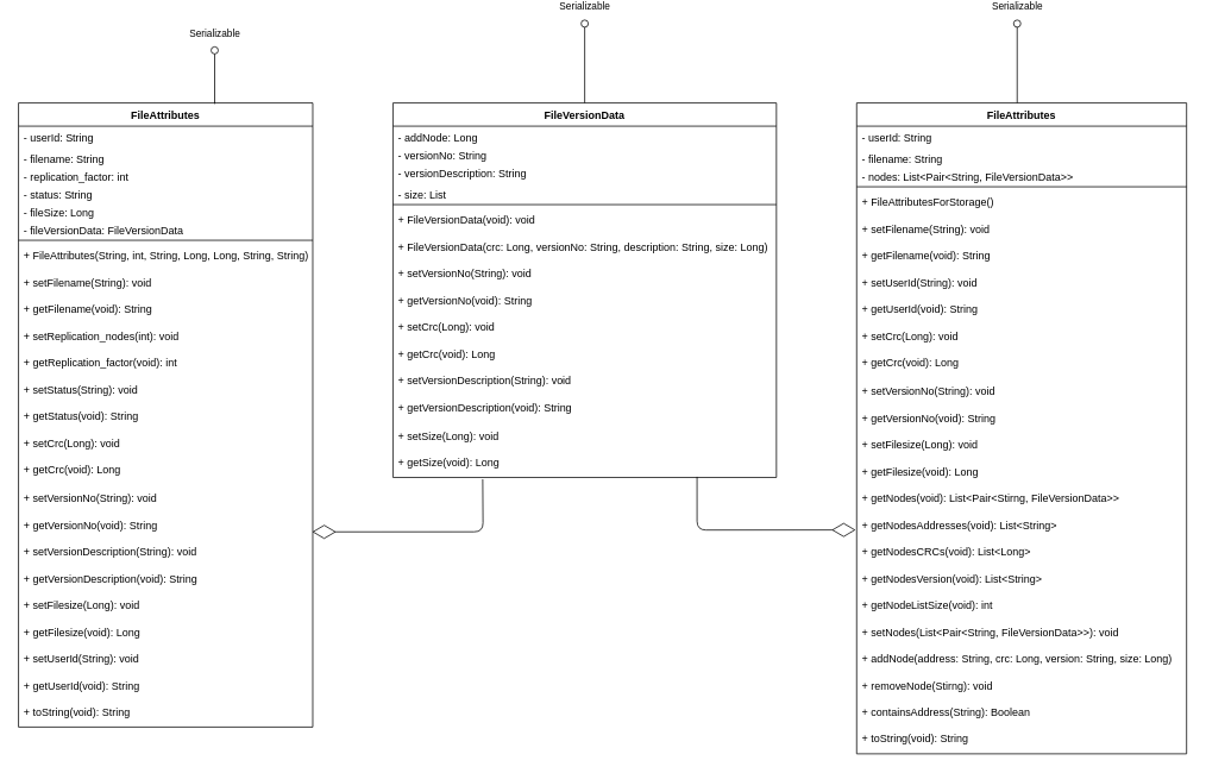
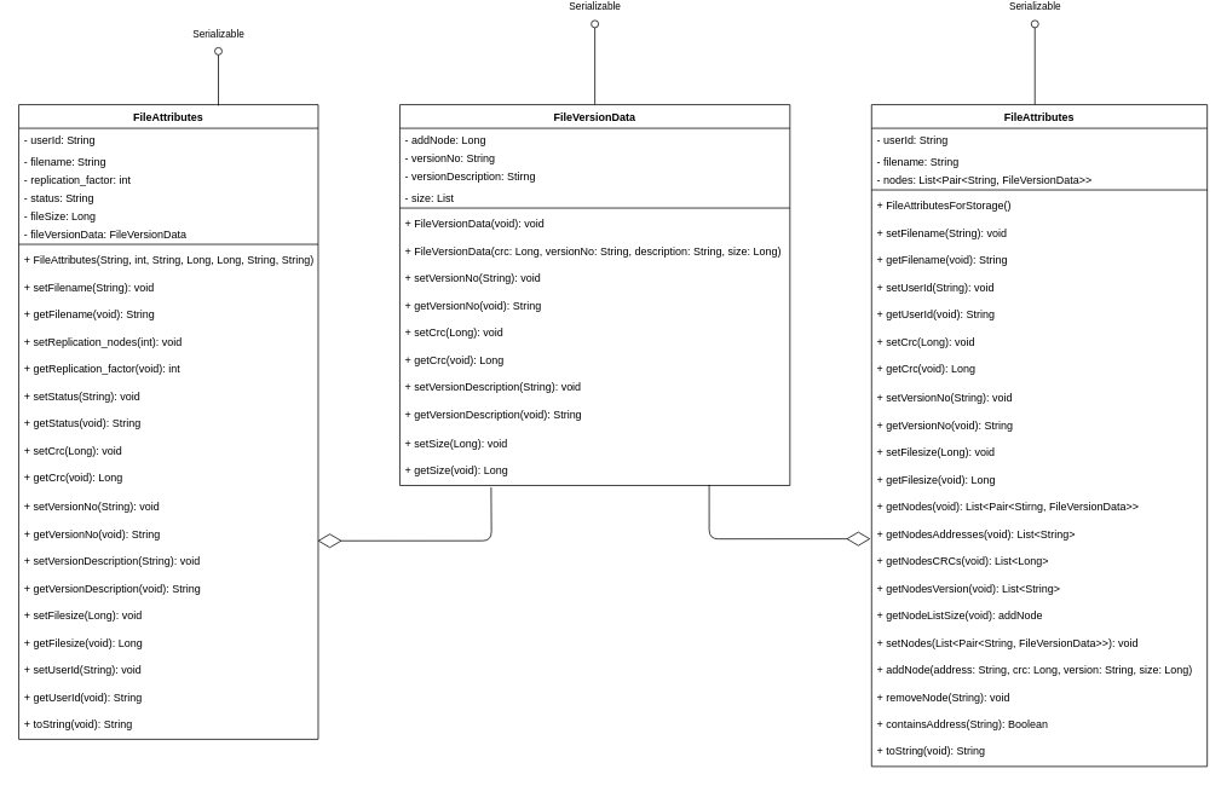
  <mxCell id="0" />
  <mxCell id="1" parent="0" />
  <mxCell id="2" value="FileVersionData" style="swimlane;fontStyle=1;align=center;verticalAlign=top;childLayout=stackLayout;horizontal=1;startSize=26;horizontalStack=0;resizeParent=1;resizeParentMax=0;resizeLast=0;collapsible=1;marginBottom=0;" vertex="1" parent="1"><mxGeometry x="440" y="109" width="430" height="420" as="geometry"><mxRectangle x="100" y="140" width="140" height="26" as="alternateBounds" /></mxGeometry></mxCell>
  <mxCell id="3" value="- addNode: Long" style="text;strokeColor=none;fillColor=none;align=left;verticalAlign=top;spacingLeft=4;spacingRight=4;overflow=hidden;rotatable=0;points=[[0,0.5],[1,0.5]];portConstraint=eastwest;" vertex="1" parent="2"><mxGeometry y="26" width="430" height="20" as="geometry" /></mxCell>
  <mxCell id="4" value="- versionNo: String" style="text;strokeColor=none;fillColor=none;align=left;verticalAlign=top;spacingLeft=4;spacingRight=4;overflow=hidden;rotatable=0;points=[[0,0.5],[1,0.5]];portConstraint=eastwest;" vertex="1" parent="2"><mxGeometry y="46" width="430" height="20" as="geometry" /></mxCell>
- <mxCell id="5" value="- versionDescription: String" style="text;strokeColor=none;fillColor=none;align=left;verticalAlign=top;spacingLeft=4;spacingRight=4;overflow=hidden;rotatable=0;points=[[0,0.5],[1,0.5]];portConstraint=eastwest;" vertex="1" parent="2"><mxGeometry y="66" width="430" height="24" as="geometry" /></mxCell>
+ <mxCell id="5" value="- versionDescription: Stirng" style="text;strokeColor=none;fillColor=none;align=left;verticalAlign=top;spacingLeft=4;spacingRight=4;overflow=hidden;rotatable=0;points=[[0,0.5],[1,0.5]];portConstraint=eastwest;" vertex="1" parent="2"><mxGeometry y="66" width="430" height="24" as="geometry" /></mxCell>
  <mxCell id="6" value="- size: List" style="text;strokeColor=none;fillColor=none;align=left;verticalAlign=top;spacingLeft=4;spacingRight=4;overflow=hidden;rotatable=0;points=[[0,0.5],[1,0.5]];portConstraint=eastwest;" vertex="1" parent="2"><mxGeometry y="90" width="430" height="20" as="geometry" /></mxCell>
  <mxCell id="7" value="" style="line;strokeWidth=1;fillColor=none;align=left;verticalAlign=middle;spacingTop=-1;spacingLeft=3;spacingRight=3;rotatable=0;labelPosition=right;points=[];portConstraint=eastwest;" vertex="1" parent="2"><mxGeometry y="110" width="430" height="8" as="geometry" /></mxCell>
  <mxCell id="8" value="+ FileVersionData(void): void" style="text;strokeColor=none;fillColor=none;align=left;verticalAlign=top;spacingLeft=4;spacingRight=4;overflow=hidden;rotatable=0;points=[[0,0.5],[1,0.5]];portConstraint=eastwest;" vertex="1" parent="2"><mxGeometry y="118" width="430" height="30" as="geometry" /></mxCell>
  <mxCell id="9" value="+ FileVersionData(crc: Long, versionNo: String, description: String, size: Long)" style="text;strokeColor=none;fillColor=none;align=left;verticalAlign=top;spacingLeft=4;spacingRight=4;overflow=hidden;rotatable=0;points=[[0,0.5],[1,0.5]];portConstraint=eastwest;" vertex="1" parent="2"><mxGeometry y="148" width="430" height="30" as="geometry" /></mxCell>
  <mxCell id="10" value="+ setVersionNo(String): void" style="text;strokeColor=none;fillColor=none;align=left;verticalAlign=top;spacingLeft=4;spacingRight=4;overflow=hidden;rotatable=0;points=[[0,0.5],[1,0.5]];portConstraint=eastwest;" vertex="1" parent="2"><mxGeometry y="178" width="430" height="30" as="geometry" /></mxCell>
  <mxCell id="11" value="+ getVersionNo(void): String" style="text;strokeColor=none;fillColor=none;align=left;verticalAlign=top;spacingLeft=4;spacingRight=4;overflow=hidden;rotatable=0;points=[[0,0.5],[1,0.5]];portConstraint=eastwest;" vertex="1" parent="2"><mxGeometry y="208" width="430" height="30" as="geometry" /></mxCell>
  <mxCell id="12" value="+ setCrc(Long): void" style="text;strokeColor=none;fillColor=none;align=left;verticalAlign=top;spacingLeft=4;spacingRight=4;overflow=hidden;rotatable=0;points=[[0,0.5],[1,0.5]];portConstraint=eastwest;" vertex="1" parent="2"><mxGeometry y="238" width="430" height="30" as="geometry" /></mxCell>
  <mxCell id="13" value="+ getCrc(void): Long" style="text;strokeColor=none;fillColor=none;align=left;verticalAlign=top;spacingLeft=4;spacingRight=4;overflow=hidden;rotatable=0;points=[[0,0.5],[1,0.5]];portConstraint=eastwest;" vertex="1" parent="2"><mxGeometry y="268" width="430" height="30" as="geometry" /></mxCell>
  <mxCell id="14" value="+ setVersionDescription(String): void" style="text;strokeColor=none;fillColor=none;align=left;verticalAlign=top;spacingLeft=4;spacingRight=4;overflow=hidden;rotatable=0;points=[[0,0.5],[1,0.5]];portConstraint=eastwest;" vertex="1" parent="2"><mxGeometry y="298" width="430" height="30" as="geometry" /></mxCell>
  <mxCell id="15" value="+ getVersionDescription(void): String" style="text;strokeColor=none;fillColor=none;align=left;verticalAlign=top;spacingLeft=4;spacingRight=4;overflow=hidden;rotatable=0;points=[[0,0.5],[1,0.5]];portConstraint=eastwest;" vertex="1" parent="2"><mxGeometry y="328" width="430" height="32" as="geometry" /></mxCell>
  <mxCell id="16" value="+ setSize(Long): void" style="text;strokeColor=none;fillColor=none;align=left;verticalAlign=top;spacingLeft=4;spacingRight=4;overflow=hidden;rotatable=0;points=[[0,0.5],[1,0.5]];portConstraint=eastwest;" vertex="1" parent="2"><mxGeometry y="360" width="430" height="30" as="geometry" /></mxCell>
  <mxCell id="17" value="+ getSize(void): Long" style="text;strokeColor=none;fillColor=none;align=left;verticalAlign=top;spacingLeft=4;spacingRight=4;overflow=hidden;rotatable=0;points=[[0,0.5],[1,0.5]];portConstraint=eastwest;" vertex="1" parent="2"><mxGeometry y="390" width="430" height="30" as="geometry" /></mxCell>
  <mxCell id="18" value="Serializable" style="html=1;verticalAlign=bottom;labelBackgroundColor=none;startArrow=oval;startFill=0;startSize=8;endArrow=none;entryX=0.5;entryY=0;entryDx=0;entryDy=0;" edge="1" parent="1" target="2"><mxGeometry x="-1" y="-10" relative="1" as="geometry"><mxPoint x="655" y="20" as="sourcePoint" /><mxPoint x="470" y="-20" as="targetPoint" /><mxPoint x="10" y="-10" as="offset" /></mxGeometry></mxCell>
  <mxCell id="19" value="FileAttributes" style="swimlane;fontStyle=1;align=center;verticalAlign=top;childLayout=stackLayout;horizontal=1;startSize=26;horizontalStack=0;resizeParent=1;resizeParentMax=0;resizeLast=0;collapsible=1;marginBottom=0;" vertex="1" parent="1"><mxGeometry x="20" y="109" width="330" height="700" as="geometry"><mxRectangle x="100" y="140" width="140" height="26" as="alternateBounds" /></mxGeometry></mxCell>
  <mxCell id="20" value="- userId: String" style="text;strokeColor=none;fillColor=none;align=left;verticalAlign=top;spacingLeft=4;spacingRight=4;overflow=hidden;rotatable=0;points=[[0,0.5],[1,0.5]];portConstraint=eastwest;" vertex="1" parent="19"><mxGeometry y="26" width="330" height="24" as="geometry" /></mxCell>
  <mxCell id="21" value="- filename: String" style="text;strokeColor=none;fillColor=none;align=left;verticalAlign=top;spacingLeft=4;spacingRight=4;overflow=hidden;rotatable=0;points=[[0,0.5],[1,0.5]];portConstraint=eastwest;" vertex="1" parent="19"><mxGeometry y="50" width="330" height="20" as="geometry" /></mxCell>
  <mxCell id="22" value="- replication_factor: int" style="text;strokeColor=none;fillColor=none;align=left;verticalAlign=top;spacingLeft=4;spacingRight=4;overflow=hidden;rotatable=0;points=[[0,0.5],[1,0.5]];portConstraint=eastwest;" vertex="1" parent="19"><mxGeometry y="70" width="330" height="20" as="geometry" /></mxCell>
  <mxCell id="23" value="- status: String" style="text;strokeColor=none;fillColor=none;align=left;verticalAlign=top;spacingLeft=4;spacingRight=4;overflow=hidden;rotatable=0;points=[[0,0.5],[1,0.5]];portConstraint=eastwest;" vertex="1" parent="19"><mxGeometry y="90" width="330" height="20" as="geometry" /></mxCell>
  <mxCell id="24" value="- fileSize: Long" style="text;strokeColor=none;fillColor=none;align=left;verticalAlign=top;spacingLeft=4;spacingRight=4;overflow=hidden;rotatable=0;points=[[0,0.5],[1,0.5]];portConstraint=eastwest;" vertex="1" parent="19"><mxGeometry y="110" width="330" height="20" as="geometry" /></mxCell>
  <mxCell id="25" value="- fileVersionData: FileVersionData" style="text;strokeColor=none;fillColor=none;align=left;verticalAlign=top;spacingLeft=4;spacingRight=4;overflow=hidden;rotatable=0;points=[[0,0.5],[1,0.5]];portConstraint=eastwest;" vertex="1" parent="19"><mxGeometry y="130" width="330" height="20" as="geometry" /></mxCell>
  <mxCell id="26" value="" style="line;strokeWidth=1;fillColor=none;align=left;verticalAlign=middle;spacingTop=-1;spacingLeft=3;spacingRight=3;rotatable=0;labelPosition=right;points=[];portConstraint=eastwest;" vertex="1" parent="19"><mxGeometry y="150" width="330" height="8" as="geometry" /></mxCell>
  <mxCell id="27" value="+ FileAttributes(String, int, String, Long, Long, String, String)" style="text;strokeColor=none;fillColor=none;align=left;verticalAlign=top;spacingLeft=4;spacingRight=4;overflow=hidden;rotatable=0;points=[[0,0.5],[1,0.5]];portConstraint=eastwest;" vertex="1" parent="19"><mxGeometry y="158" width="330" height="30" as="geometry" /></mxCell>
  <mxCell id="28" value="+ setFilename(String): void" style="text;strokeColor=none;fillColor=none;align=left;verticalAlign=top;spacingLeft=4;spacingRight=4;overflow=hidden;rotatable=0;points=[[0,0.5],[1,0.5]];portConstraint=eastwest;" vertex="1" parent="19"><mxGeometry y="188" width="330" height="30" as="geometry" /></mxCell>
  <mxCell id="29" value="+ getFilename(void): String" style="text;strokeColor=none;fillColor=none;align=left;verticalAlign=top;spacingLeft=4;spacingRight=4;overflow=hidden;rotatable=0;points=[[0,0.5],[1,0.5]];portConstraint=eastwest;" vertex="1" parent="19"><mxGeometry y="218" width="330" height="30" as="geometry" /></mxCell>
  <mxCell id="30" value="+ setReplication_nodes(int): void" style="text;strokeColor=none;fillColor=none;align=left;verticalAlign=top;spacingLeft=4;spacingRight=4;overflow=hidden;rotatable=0;points=[[0,0.5],[1,0.5]];portConstraint=eastwest;" vertex="1" parent="19"><mxGeometry y="248" width="330" height="30" as="geometry" /></mxCell>
  <mxCell id="31" value="+ getReplication_factor(void): int" style="text;strokeColor=none;fillColor=none;align=left;verticalAlign=top;spacingLeft=4;spacingRight=4;overflow=hidden;rotatable=0;points=[[0,0.5],[1,0.5]];portConstraint=eastwest;" vertex="1" parent="19"><mxGeometry y="278" width="330" height="30" as="geometry" /></mxCell>
  <mxCell id="32" value="+ setStatus(String): void" style="text;strokeColor=none;fillColor=none;align=left;verticalAlign=top;spacingLeft=4;spacingRight=4;overflow=hidden;rotatable=0;points=[[0,0.5],[1,0.5]];portConstraint=eastwest;" vertex="1" parent="19"><mxGeometry y="308" width="330" height="30" as="geometry" /></mxCell>
  <mxCell id="33" value="+ getStatus(void): String" style="text;strokeColor=none;fillColor=none;align=left;verticalAlign=top;spacingLeft=4;spacingRight=4;overflow=hidden;rotatable=0;points=[[0,0.5],[1,0.5]];portConstraint=eastwest;" vertex="1" parent="19"><mxGeometry y="338" width="330" height="30" as="geometry" /></mxCell>
  <mxCell id="34" value="+ setCrc(Long): void" style="text;strokeColor=none;fillColor=none;align=left;verticalAlign=top;spacingLeft=4;spacingRight=4;overflow=hidden;rotatable=0;points=[[0,0.5],[1,0.5]];portConstraint=eastwest;" vertex="1" parent="19"><mxGeometry y="368" width="330" height="30" as="geometry" /></mxCell>
  <mxCell id="35" value="+ getCrc(void): Long" style="text;strokeColor=none;fillColor=none;align=left;verticalAlign=top;spacingLeft=4;spacingRight=4;overflow=hidden;rotatable=0;points=[[0,0.5],[1,0.5]];portConstraint=eastwest;" vertex="1" parent="19"><mxGeometry y="398" width="330" height="32" as="geometry" /></mxCell>
  <mxCell id="36" value="+ setVersionNo(String): void" style="text;strokeColor=none;fillColor=none;align=left;verticalAlign=top;spacingLeft=4;spacingRight=4;overflow=hidden;rotatable=0;points=[[0,0.5],[1,0.5]];portConstraint=eastwest;" vertex="1" parent="19"><mxGeometry y="430" width="330" height="30" as="geometry" /></mxCell>
  <mxCell id="37" value="+ getVersionNo(void): String" style="text;strokeColor=none;fillColor=none;align=left;verticalAlign=top;spacingLeft=4;spacingRight=4;overflow=hidden;rotatable=0;points=[[0,0.5],[1,0.5]];portConstraint=eastwest;" vertex="1" parent="19"><mxGeometry y="460" width="330" height="30" as="geometry" /></mxCell>
  <mxCell id="38" value="+ setVersionDescription(String): void" style="text;strokeColor=none;fillColor=none;align=left;verticalAlign=top;spacingLeft=4;spacingRight=4;overflow=hidden;rotatable=0;points=[[0,0.5],[1,0.5]];portConstraint=eastwest;" vertex="1" parent="19"><mxGeometry y="490" width="330" height="30" as="geometry" /></mxCell>
  <mxCell id="39" value="+ getVersionDescription(void): String" style="text;strokeColor=none;fillColor=none;align=left;verticalAlign=top;spacingLeft=4;spacingRight=4;overflow=hidden;rotatable=0;points=[[0,0.5],[1,0.5]];portConstraint=eastwest;" vertex="1" parent="19"><mxGeometry y="520" width="330" height="30" as="geometry" /></mxCell>
  <mxCell id="40" value="+ setFilesize(Long): void" style="text;strokeColor=none;fillColor=none;align=left;verticalAlign=top;spacingLeft=4;spacingRight=4;overflow=hidden;rotatable=0;points=[[0,0.5],[1,0.5]];portConstraint=eastwest;" vertex="1" parent="19"><mxGeometry y="550" width="330" height="30" as="geometry" /></mxCell>
  <mxCell id="41" value="+ getFilesize(void): Long" style="text;strokeColor=none;fillColor=none;align=left;verticalAlign=top;spacingLeft=4;spacingRight=4;overflow=hidden;rotatable=0;points=[[0,0.5],[1,0.5]];portConstraint=eastwest;" vertex="1" parent="19"><mxGeometry y="580" width="330" height="30" as="geometry" /></mxCell>
  <mxCell id="42" value="+ setUserId(String): void" style="text;strokeColor=none;fillColor=none;align=left;verticalAlign=top;spacingLeft=4;spacingRight=4;overflow=hidden;rotatable=0;points=[[0,0.5],[1,0.5]];portConstraint=eastwest;" vertex="1" parent="19"><mxGeometry y="610" width="330" height="30" as="geometry" /></mxCell>
  <mxCell id="43" value="+ getUserId(void): String" style="text;strokeColor=none;fillColor=none;align=left;verticalAlign=top;spacingLeft=4;spacingRight=4;overflow=hidden;rotatable=0;points=[[0,0.5],[1,0.5]];portConstraint=eastwest;" vertex="1" parent="19"><mxGeometry y="640" width="330" height="30" as="geometry" /></mxCell>
  <mxCell id="44" value="+ toString(void): String" style="text;strokeColor=none;fillColor=none;align=left;verticalAlign=top;spacingLeft=4;spacingRight=4;overflow=hidden;rotatable=0;points=[[0,0.5],[1,0.5]];portConstraint=eastwest;" vertex="1" parent="19"><mxGeometry y="670" width="330" height="30" as="geometry" /></mxCell>
  <mxCell id="45" value="Serializable" style="html=1;verticalAlign=bottom;labelBackgroundColor=none;startArrow=oval;startFill=0;startSize=8;endArrow=none;entryX=0.5;entryY=0;entryDx=0;entryDy=0;" edge="1" parent="1"><mxGeometry x="-1" y="-10" relative="1" as="geometry"><mxPoint x="240" y="50" as="sourcePoint" /><mxPoint x="240" y="110" as="targetPoint" /><mxPoint x="10" y="-10" as="offset" /></mxGeometry></mxCell>
  <mxCell id="46" value="" style="endArrow=diamondThin;endFill=0;endSize=24;html=1;exitX=0.234;exitY=1.067;exitDx=0;exitDy=0;exitPerimeter=0;entryX=0.998;entryY=0.702;entryDx=0;entryDy=0;entryPerimeter=0;" edge="1" parent="1" source="17" target="37"><mxGeometry width="160" relative="1" as="geometry"><mxPoint x="180" y="450" as="sourcePoint" /><mxPoint x="470" y="520" as="targetPoint" /><Array as="points"><mxPoint x="541" y="590" /></Array></mxGeometry></mxCell>
  <mxCell id="47" value="FileAttributes" style="swimlane;fontStyle=1;align=center;verticalAlign=top;childLayout=stackLayout;horizontal=1;startSize=26;horizontalStack=0;resizeParent=1;resizeParentMax=0;resizeLast=0;collapsible=1;marginBottom=0;" vertex="1" parent="1"><mxGeometry x="960" y="109" width="370" height="730" as="geometry"><mxRectangle x="100" y="140" width="140" height="26" as="alternateBounds" /></mxGeometry></mxCell>
  <mxCell id="48" value="- userId: String" style="text;strokeColor=none;fillColor=none;align=left;verticalAlign=top;spacingLeft=4;spacingRight=4;overflow=hidden;rotatable=0;points=[[0,0.5],[1,0.5]];portConstraint=eastwest;" vertex="1" parent="47"><mxGeometry y="26" width="370" height="24" as="geometry" /></mxCell>
  <mxCell id="49" value="- filename: String" style="text;strokeColor=none;fillColor=none;align=left;verticalAlign=top;spacingLeft=4;spacingRight=4;overflow=hidden;rotatable=0;points=[[0,0.5],[1,0.5]];portConstraint=eastwest;" vertex="1" parent="47"><mxGeometry y="50" width="370" height="20" as="geometry" /></mxCell>
  <mxCell id="50" value="- nodes: List&lt;Pair&lt;String, FileVersionData&gt;&gt;" style="text;strokeColor=none;fillColor=none;align=left;verticalAlign=top;spacingLeft=4;spacingRight=4;overflow=hidden;rotatable=0;points=[[0,0.5],[1,0.5]];portConstraint=eastwest;" vertex="1" parent="47"><mxGeometry y="70" width="370" height="20" as="geometry" /></mxCell>
  <mxCell id="51" value="" style="line;strokeWidth=1;fillColor=none;align=left;verticalAlign=middle;spacingTop=-1;spacingLeft=3;spacingRight=3;rotatable=0;labelPosition=right;points=[];portConstraint=eastwest;" vertex="1" parent="47"><mxGeometry y="90" width="370" height="8" as="geometry" /></mxCell>
  <mxCell id="52" value="+ FileAttributesForStorage()" style="text;strokeColor=none;fillColor=none;align=left;verticalAlign=top;spacingLeft=4;spacingRight=4;overflow=hidden;rotatable=0;points=[[0,0.5],[1,0.5]];portConstraint=eastwest;" vertex="1" parent="47"><mxGeometry y="98" width="370" height="30" as="geometry" /></mxCell>
  <mxCell id="53" value="+ setFilename(String): void" style="text;strokeColor=none;fillColor=none;align=left;verticalAlign=top;spacingLeft=4;spacingRight=4;overflow=hidden;rotatable=0;points=[[0,0.5],[1,0.5]];portConstraint=eastwest;" vertex="1" parent="47"><mxGeometry y="128" width="370" height="30" as="geometry" /></mxCell>
  <mxCell id="54" value="+ getFilename(void): String" style="text;strokeColor=none;fillColor=none;align=left;verticalAlign=top;spacingLeft=4;spacingRight=4;overflow=hidden;rotatable=0;points=[[0,0.5],[1,0.5]];portConstraint=eastwest;" vertex="1" parent="47"><mxGeometry y="158" width="370" height="30" as="geometry" /></mxCell>
  <mxCell id="55" value="+ setUserId(String): void" style="text;strokeColor=none;fillColor=none;align=left;verticalAlign=top;spacingLeft=4;spacingRight=4;overflow=hidden;rotatable=0;points=[[0,0.5],[1,0.5]];portConstraint=eastwest;" vertex="1" parent="47"><mxGeometry y="188" width="370" height="30" as="geometry" /></mxCell>
  <mxCell id="56" value="+ getUserId(void): String" style="text;strokeColor=none;fillColor=none;align=left;verticalAlign=top;spacingLeft=4;spacingRight=4;overflow=hidden;rotatable=0;points=[[0,0.5],[1,0.5]];portConstraint=eastwest;" vertex="1" parent="47"><mxGeometry y="218" width="370" height="30" as="geometry" /></mxCell>
  <mxCell id="57" value="+ setCrc(Long): void" style="text;strokeColor=none;fillColor=none;align=left;verticalAlign=top;spacingLeft=4;spacingRight=4;overflow=hidden;rotatable=0;points=[[0,0.5],[1,0.5]];portConstraint=eastwest;" vertex="1" parent="47"><mxGeometry y="248" width="370" height="30" as="geometry" /></mxCell>
  <mxCell id="58" value="+ getCrc(void): Long" style="text;strokeColor=none;fillColor=none;align=left;verticalAlign=top;spacingLeft=4;spacingRight=4;overflow=hidden;rotatable=0;points=[[0,0.5],[1,0.5]];portConstraint=eastwest;" vertex="1" parent="47"><mxGeometry y="278" width="370" height="32" as="geometry" /></mxCell>
  <mxCell id="59" value="+ setVersionNo(String): void" style="text;strokeColor=none;fillColor=none;align=left;verticalAlign=top;spacingLeft=4;spacingRight=4;overflow=hidden;rotatable=0;points=[[0,0.5],[1,0.5]];portConstraint=eastwest;" vertex="1" parent="47"><mxGeometry y="310" width="370" height="30" as="geometry" /></mxCell>
  <mxCell id="60" value="+ getVersionNo(void): String" style="text;strokeColor=none;fillColor=none;align=left;verticalAlign=top;spacingLeft=4;spacingRight=4;overflow=hidden;rotatable=0;points=[[0,0.5],[1,0.5]];portConstraint=eastwest;" vertex="1" parent="47"><mxGeometry y="340" width="370" height="30" as="geometry" /></mxCell>
  <mxCell id="61" value="+ setFilesize(Long): void" style="text;strokeColor=none;fillColor=none;align=left;verticalAlign=top;spacingLeft=4;spacingRight=4;overflow=hidden;rotatable=0;points=[[0,0.5],[1,0.5]];portConstraint=eastwest;" vertex="1" parent="47"><mxGeometry y="370" width="370" height="30" as="geometry" /></mxCell>
  <mxCell id="62" value="+ getFilesize(void): Long" style="text;strokeColor=none;fillColor=none;align=left;verticalAlign=top;spacingLeft=4;spacingRight=4;overflow=hidden;rotatable=0;points=[[0,0.5],[1,0.5]];portConstraint=eastwest;" vertex="1" parent="47"><mxGeometry y="400" width="370" height="30" as="geometry" /></mxCell>
  <mxCell id="63" value="+ getNodes(void): List&lt;Pair&lt;Stirng, FileVersionData&gt;&gt;" style="text;strokeColor=none;fillColor=none;align=left;verticalAlign=top;spacingLeft=4;spacingRight=4;overflow=hidden;rotatable=0;points=[[0,0.5],[1,0.5]];portConstraint=eastwest;" vertex="1" parent="47"><mxGeometry y="430" width="370" height="30" as="geometry" /></mxCell>
  <mxCell id="64" value="+ getNodesAddresses(void): List&lt;String&gt;" style="text;strokeColor=none;fillColor=none;align=left;verticalAlign=top;spacingLeft=4;spacingRight=4;overflow=hidden;rotatable=0;points=[[0,0.5],[1,0.5]];portConstraint=eastwest;" vertex="1" parent="47"><mxGeometry y="460" width="370" height="30" as="geometry" /></mxCell>
  <mxCell id="65" value="+ getNodesCRCs(void): List&lt;Long&gt;" style="text;strokeColor=none;fillColor=none;align=left;verticalAlign=top;spacingLeft=4;spacingRight=4;overflow=hidden;rotatable=0;points=[[0,0.5],[1,0.5]];portConstraint=eastwest;" vertex="1" parent="47"><mxGeometry y="490" width="370" height="30" as="geometry" /></mxCell>
  <mxCell id="66" value="+ getNodesVersion(void): List&lt;String&gt;" style="text;strokeColor=none;fillColor=none;align=left;verticalAlign=top;spacingLeft=4;spacingRight=4;overflow=hidden;rotatable=0;points=[[0,0.5],[1,0.5]];portConstraint=eastwest;" vertex="1" parent="47"><mxGeometry y="520" width="370" height="30" as="geometry" /></mxCell>
- <mxCell id="67" value="+ getNodeListSize(void): int" style="text;strokeColor=none;fillColor=none;align=left;verticalAlign=top;spacingLeft=4;spacingRight=4;overflow=hidden;rotatable=0;points=[[0,0.5],[1,0.5]];portConstraint=eastwest;" vertex="1" parent="47"><mxGeometry y="550" width="370" height="30" as="geometry" /></mxCell>
+ <mxCell id="67" value="+ getNodeListSize(void): addNode" style="text;strokeColor=none;fillColor=none;align=left;verticalAlign=top;spacingLeft=4;spacingRight=4;overflow=hidden;rotatable=0;points=[[0,0.5],[1,0.5]];portConstraint=eastwest;" vertex="1" parent="47"><mxGeometry y="550" width="370" height="30" as="geometry" /></mxCell>
  <mxCell id="68" value="+ setNodes(List&lt;Pair&lt;String, FileVersionData&gt;&gt;): void" style="text;strokeColor=none;fillColor=none;align=left;verticalAlign=top;spacingLeft=4;spacingRight=4;overflow=hidden;rotatable=0;points=[[0,0.5],[1,0.5]];portConstraint=eastwest;" vertex="1" parent="47"><mxGeometry y="580" width="370" height="30" as="geometry" /></mxCell>
  <mxCell id="69" value="+ addNode(address: String, crc: Long, version: String, size: Long)" style="text;strokeColor=none;fillColor=none;align=left;verticalAlign=top;spacingLeft=4;spacingRight=4;overflow=hidden;rotatable=0;points=[[0,0.5],[1,0.5]];portConstraint=eastwest;" vertex="1" parent="47"><mxGeometry y="610" width="370" height="30" as="geometry" /></mxCell>
- <mxCell id="70" value="+ removeNode(Stirng): void" style="text;strokeColor=none;fillColor=none;align=left;verticalAlign=top;spacingLeft=4;spacingRight=4;overflow=hidden;rotatable=0;points=[[0,0.5],[1,0.5]];portConstraint=eastwest;" vertex="1" parent="47"><mxGeometry y="640" width="370" height="30" as="geometry" /></mxCell>
+ <mxCell id="70" value="+ removeNode(String): void" style="text;strokeColor=none;fillColor=none;align=left;verticalAlign=top;spacingLeft=4;spacingRight=4;overflow=hidden;rotatable=0;points=[[0,0.5],[1,0.5]];portConstraint=eastwest;" vertex="1" parent="47"><mxGeometry y="640" width="370" height="30" as="geometry" /></mxCell>
  <mxCell id="71" value="+ containsAddress(String): Boolean" style="text;strokeColor=none;fillColor=none;align=left;verticalAlign=top;spacingLeft=4;spacingRight=4;overflow=hidden;rotatable=0;points=[[0,0.5],[1,0.5]];portConstraint=eastwest;" vertex="1" parent="47"><mxGeometry y="670" width="370" height="30" as="geometry" /></mxCell>
  <mxCell id="72" value="+ toString(void): String" style="text;strokeColor=none;fillColor=none;align=left;verticalAlign=top;spacingLeft=4;spacingRight=4;overflow=hidden;rotatable=0;points=[[0,0.5],[1,0.5]];portConstraint=eastwest;" vertex="1" parent="47"><mxGeometry y="700" width="370" height="30" as="geometry" /></mxCell>
  <mxCell id="73" value="Serializable" style="html=1;verticalAlign=bottom;labelBackgroundColor=none;startArrow=oval;startFill=0;startSize=8;endArrow=none;entryX=0.5;entryY=0;entryDx=0;entryDy=0;" edge="1" parent="1"><mxGeometry x="-1" y="-10" relative="1" as="geometry"><mxPoint x="1140" y="20" as="sourcePoint" /><mxPoint x="1140" y="109" as="targetPoint" /><mxPoint x="10" y="-10" as="offset" /></mxGeometry></mxCell>
  <mxCell id="74" value="" style="endArrow=diamondThin;endFill=0;endSize=24;html=1;entryX=-0.003;entryY=0.63;entryDx=0;entryDy=0;entryPerimeter=0;exitX=0.793;exitY=0.976;exitDx=0;exitDy=0;exitPerimeter=0;" edge="1" parent="1" source="17" target="64"><mxGeometry width="160" relative="1" as="geometry"><mxPoint x="650" y="530" as="sourcePoint" /><mxPoint x="720" y="630" as="targetPoint" /><Array as="points"><mxPoint x="781" y="588" /></Array></mxGeometry></mxCell>
